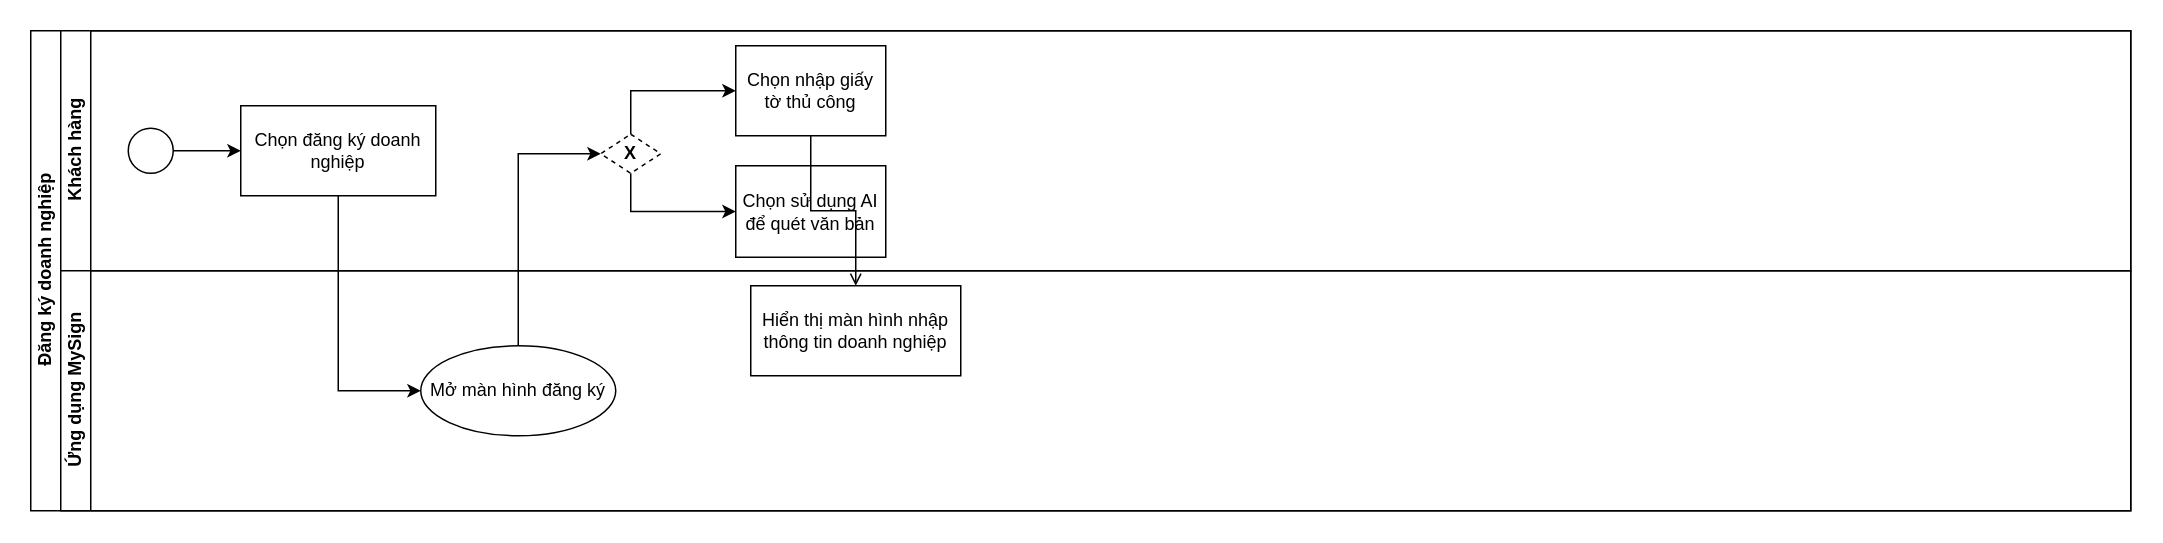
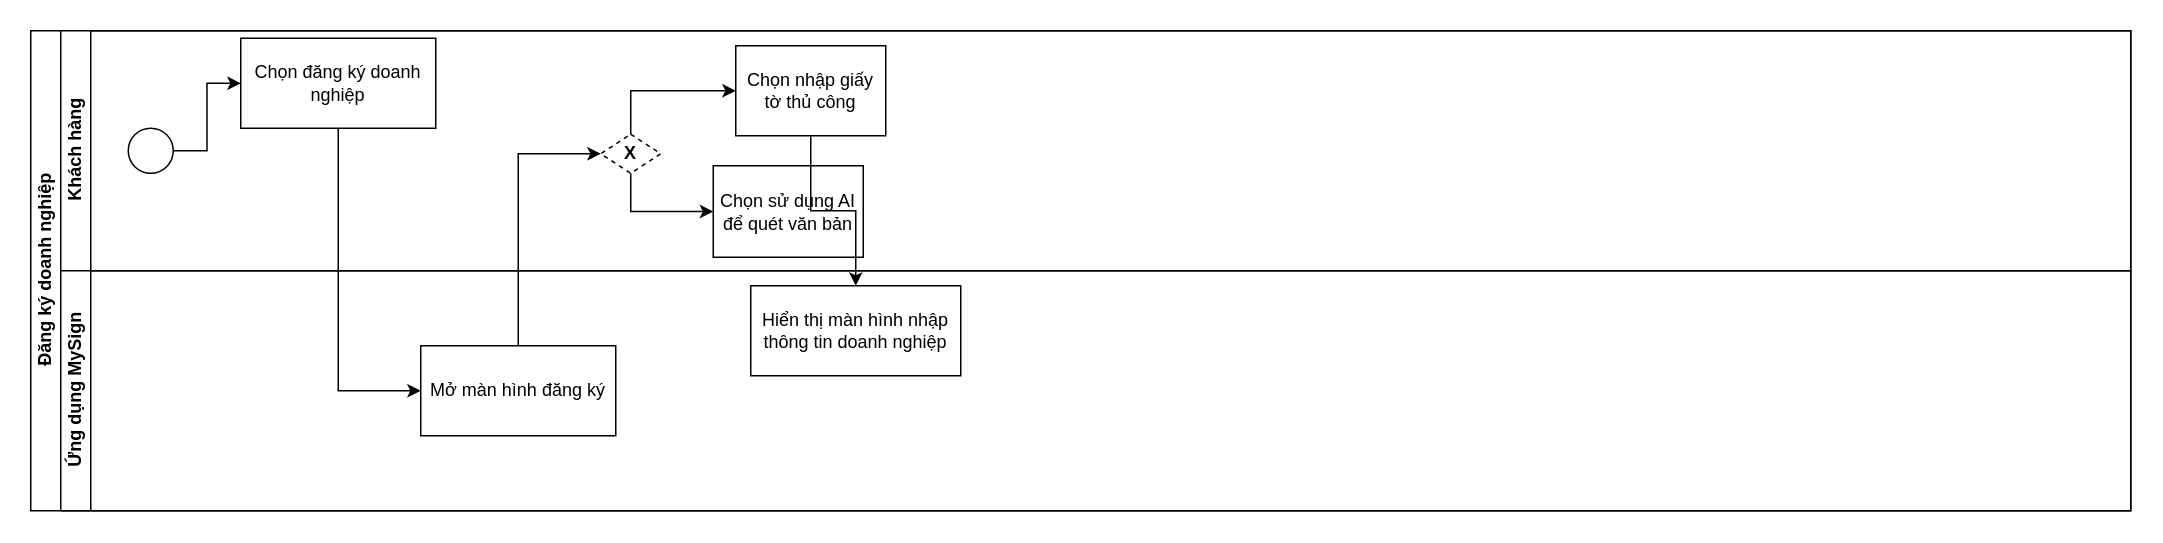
  <mxCell id="0" />
  <mxCell id="1" parent="0" />
  <mxCell id="2" value="Đăng ký doanh nghiệp" style="swimlane;html=1;childLayout=stackLayout;resizeParent=1;resizeParentMax=0;horizontal=0;startSize=20;horizontalStack=0;" parent="1" vertex="1"><mxGeometry x="20" y="20" width="1400" height="320" as="geometry" /></mxCell>
  <mxCell id="3" value="" style="edgeStyle=orthogonalEdgeStyle;rounded=0;orthogonalLoop=1;jettySize=auto;html=1;endArrow=classic;endFill=1;entryX=0;entryY=0.5;entryDx=0;entryDy=0;exitX=0.5;exitY=1;exitDx=0;exitDy=0;" parent="2" source="7" target="14" edge="1"><mxGeometry relative="1" as="geometry" /></mxCell>
  <mxCell id="4" value="Khách hàng" style="swimlane;html=1;startSize=20;horizontal=0;" parent="2" vertex="1"><mxGeometry x="20" width="1380" height="160" as="geometry" /></mxCell>
  <mxCell id="5" value="" style="edgeStyle=orthogonalEdgeStyle;rounded=0;orthogonalLoop=1;jettySize=auto;html=1;" parent="4" source="6" target="7" edge="1"><mxGeometry relative="1" as="geometry" /></mxCell>
  <mxCell id="6" value="" style="ellipse;whiteSpace=wrap;html=1;aspect=fixed;" parent="4" vertex="1"><mxGeometry x="45" y="65" width="30" height="30" as="geometry" /></mxCell>
- <mxCell id="7" value="Chọn đăng ký doanh nghiệp" style="rounded=0;whiteSpace=wrap;html=1;fontFamily=Helvetica;fontSize=12;fontColor=#000000;align=center;" parent="4" vertex="1"><mxGeometry x="120" y="50" width="130" height="60" as="geometry" /></mxCell>
+ <mxCell id="7" value="Chọn đăng ký doanh nghiệp" style="rounded=0;whiteSpace=wrap;html=1;fontFamily=Helvetica;fontSize=12;fontColor=#000000;align=center;" parent="4" vertex="1"><mxGeometry x="120" y="5" width="130" height="60" as="geometry" /></mxCell>
  <mxCell id="8" value="" style="edgeStyle=orthogonalEdgeStyle;rounded=0;orthogonalLoop=1;jettySize=auto;html=1;exitX=0.5;exitY=0;exitDx=0;exitDy=0;entryX=0;entryY=0.5;entryDx=0;entryDy=0;" edge="1" parent="4" source="10" target="11"><mxGeometry relative="1" as="geometry" /></mxCell>
  <mxCell id="9" style="edgeStyle=orthogonalEdgeStyle;rounded=0;orthogonalLoop=1;jettySize=auto;html=1;entryX=0;entryY=0.5;entryDx=0;entryDy=0;exitX=0.5;exitY=1;exitDx=0;exitDy=0;" edge="1" parent="4" source="10" target="12"><mxGeometry relative="1" as="geometry" /></mxCell>
  <mxCell id="10" value="&lt;b&gt;X&lt;/b&gt;" style="rhombus;whiteSpace=wrap;html=1;dashed=1;" vertex="1" parent="4"><mxGeometry x="360" y="69" width="40" height="26" as="geometry" /></mxCell>
  <mxCell id="11" value="Chọn nhập giấy tờ thủ công" style="whiteSpace=wrap;html=1;" vertex="1" parent="4"><mxGeometry x="450" y="10" width="100" height="60" as="geometry" /></mxCell>
- <mxCell id="12" value="Chọn sử dụng AI để quét văn bản" style="whiteSpace=wrap;html=1;" vertex="1" parent="4"><mxGeometry x="450" y="90" width="100" height="61" as="geometry" /></mxCell>
+ <mxCell id="12" value="Chọn sử dụng AI để quét văn bản" style="whiteSpace=wrap;html=1;" vertex="1" parent="4"><mxGeometry x="435" y="90" width="100" height="61" as="geometry" /></mxCell>
  <mxCell id="13" value="Ứng dụng MySign" style="swimlane;html=1;startSize=20;horizontal=0;" parent="2" vertex="1"><mxGeometry x="20" y="160" width="1380" height="160" as="geometry" /></mxCell>
- <mxCell id="14" value="Mở màn hình đăng ký" style="ellipse;whiteSpace=wrap;html=1;fontFamily=Helvetica;fontSize=12;fontColor=#000000;align=center;" parent="13" vertex="1"><mxGeometry x="240" y="50" width="130" height="60" as="geometry" /></mxCell>
+ <mxCell id="14" value="Mở màn hình đăng ký" style="rounded=0;whiteSpace=wrap;html=1;fontFamily=Helvetica;fontSize=12;fontColor=#000000;align=center;" parent="13" vertex="1"><mxGeometry x="240" y="50" width="130" height="60" as="geometry" /></mxCell>
  <mxCell id="15" value="Hiển thị màn hình&amp;nbsp;nhập &lt;br&gt;thông tin doanh nghiệp" style="whiteSpace=wrap;html=1;" vertex="1" parent="13"><mxGeometry x="460" y="10" width="140" height="60" as="geometry" /></mxCell>
  <mxCell id="16" style="edgeStyle=orthogonalEdgeStyle;rounded=0;orthogonalLoop=1;jettySize=auto;html=1;entryX=0;entryY=0.5;entryDx=0;entryDy=0;exitX=0.5;exitY=0;exitDx=0;exitDy=0;" edge="1" parent="2" source="14" target="10"><mxGeometry relative="1" as="geometry"><mxPoint x="395" y="110" as="targetPoint" /></mxGeometry></mxCell>
- <mxCell id="17" style="edgeStyle=orthogonalEdgeStyle;rounded=0;orthogonalLoop=1;jettySize=auto;html=1;entryX=0.5;entryY=0;entryDx=0;entryDy=0;endArrow=open;" edge="1" parent="2" source="11" target="15"><mxGeometry relative="1" as="geometry" /></mxCell>
+ <mxCell id="17" style="edgeStyle=orthogonalEdgeStyle;rounded=0;orthogonalLoop=1;jettySize=auto;html=1;entryX=0.5;entryY=0;entryDx=0;entryDy=0;" edge="1" parent="2" source="11" target="15"><mxGeometry relative="1" as="geometry" /></mxCell>
